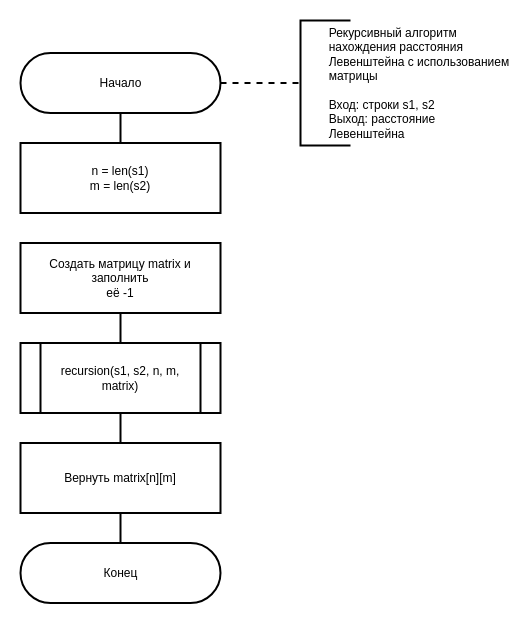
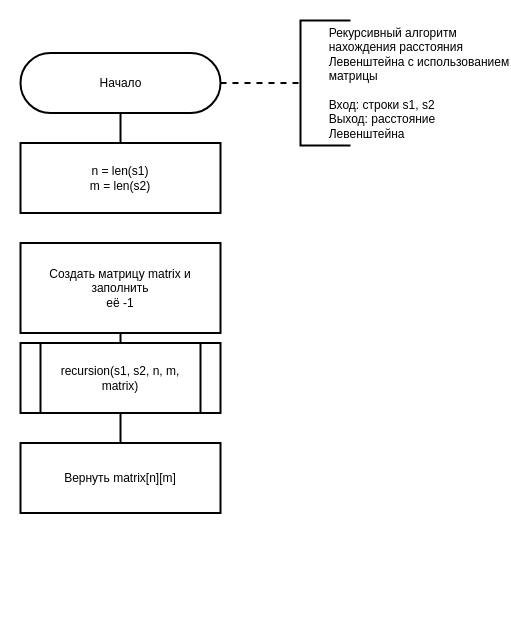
  <mxCell id="0" />
  <mxCell id="1" parent="0" />
  <mxCell id="2" style="edgeStyle=orthogonalEdgeStyle;rounded=0;orthogonalLoop=1;jettySize=auto;html=1;entryX=0;entryY=0.5;entryDx=0;entryDy=0;entryPerimeter=0;endArrow=none;endFill=0;strokeWidth=2;dashed=1;exitX=1;exitY=0.5;exitDx=0;exitDy=0;exitPerimeter=0;" edge="1" parent="1" source="4" target="6"><mxGeometry relative="1" as="geometry"><mxPoint x="270" y="152.5" as="sourcePoint" /><Array as="points"><mxPoint x="240" y="82.5" /><mxPoint x="240" y="82.5" /></Array></mxGeometry></mxCell>
  <mxCell id="3" style="edgeStyle=orthogonalEdgeStyle;rounded=0;orthogonalLoop=1;jettySize=auto;html=1;exitX=0.5;exitY=0.5;exitDx=0;exitDy=30;exitPerimeter=0;entryX=0.5;entryY=0;entryDx=0;entryDy=0;endArrow=none;endFill=0;strokeWidth=2;" edge="1" parent="1" source="4" target="7"><mxGeometry relative="1" as="geometry" /></mxCell>
  <mxCell id="4" value="&lt;font style=&quot;font-size: 12px&quot;&gt;Начало&lt;/font&gt;" style="html=1;dashed=0;whitespace=wrap;shape=mxgraph.dfd.start;strokeWidth=2;" vertex="1" parent="1"><mxGeometry x="20" y="52.5" width="200" height="60" as="geometry" /></mxCell>
  <mxCell id="5" style="edgeStyle=orthogonalEdgeStyle;rounded=0;orthogonalLoop=1;jettySize=auto;html=1;exitX=0.5;exitY=1;exitDx=0;exitDy=0;" edge="1" parent="1"><mxGeometry relative="1" as="geometry"><mxPoint x="70" y="202.5" as="sourcePoint" /><mxPoint x="70" y="202.5" as="targetPoint" /></mxGeometry></mxCell>
  <mxCell id="6" value="&lt;div&gt;&lt;span style=&quot;white-space: pre&quot;&gt;&#09;&lt;/span&gt;Рекурсивный алгоритм&lt;/div&gt;&lt;div&gt;&lt;span style=&quot;white-space: pre&quot;&gt;&#09;&lt;/span&gt;нахождения расстояния&lt;/div&gt;&lt;div&gt;&lt;span style=&quot;white-space: pre&quot;&gt;&#09;&lt;/span&gt;Левенштейна с использованием&lt;/div&gt;&lt;div&gt;&lt;span style=&quot;white-space: pre&quot;&gt;&#09;&lt;/span&gt;матрицы&lt;/div&gt;&lt;div&gt;&lt;span&gt;&lt;br&gt;&lt;/span&gt;&lt;/div&gt;&lt;span style=&quot;white-space: pre&quot;&gt;&#09;&lt;/span&gt;Вход: строки s1, s2&lt;br&gt;&lt;span style=&quot;white-space: pre&quot;&gt;&#09;&lt;/span&gt;Выход: расстояние &lt;br&gt;&lt;span style=&quot;white-space: pre&quot;&gt;&#09;&lt;/span&gt;Левенштейна" style="strokeWidth=2;html=1;shape=mxgraph.flowchart.annotation_1;align=left;pointerEvents=1;" vertex="1" parent="1"><mxGeometry x="300" y="20" width="50" height="125" as="geometry" /></mxCell>
  <mxCell id="7" value="&lt;font&gt;n = len(s1)&lt;br&gt;m = len(s2)&lt;br&gt;&lt;/font&gt;" style="rounded=0;whiteSpace=wrap;html=1;strokeWidth=2;" vertex="1" parent="1"><mxGeometry x="20" y="142.5" width="200" height="70" as="geometry" /></mxCell>
  <mxCell id="8" style="edgeStyle=orthogonalEdgeStyle;rounded=0;orthogonalLoop=1;jettySize=auto;html=1;exitX=0.5;exitY=1;exitDx=0;exitDy=0;entryX=0.5;entryY=0;entryDx=0;entryDy=0;endArrow=none;endFill=0;strokeWidth=2;" edge="1" parent="1" source="9"><mxGeometry relative="1" as="geometry"><mxPoint x="120" y="342.5" as="targetPoint" /></mxGeometry></mxCell>
- <mxCell id="9" value="&lt;font&gt;Создать матрицу matrix и заполнить&lt;br&gt;её -1&lt;br&gt;&lt;/font&gt;" style="rounded=0;whiteSpace=wrap;html=1;strokeWidth=2;" vertex="1" parent="1"><mxGeometry x="20" y="242.5" width="200" height="70" as="geometry" /></mxCell>
+ <mxCell id="9" value="&lt;font&gt;Создать матрицу matrix и заполнить&lt;br&gt;её -1&lt;br&gt;&lt;/font&gt;" style="rounded=0;whiteSpace=wrap;html=1;strokeWidth=2;" vertex="1" parent="1"><mxGeometry x="20" y="242.5" width="200" height="90" as="geometry" /></mxCell>
  <mxCell id="10" value="recursion(s1, s2, n, m, matrix)" style="shape=process;whiteSpace=wrap;html=1;backgroundOutline=1;strokeWidth=2;" vertex="1" parent="1"><mxGeometry x="20" y="342.5" width="200" height="70" as="geometry" /></mxCell>
- <mxCell id="11" value="&lt;font style=&quot;font-size: 12px&quot;&gt;Конец&lt;/font&gt;" style="html=1;dashed=0;whitespace=wrap;shape=mxgraph.dfd.start;strokeWidth=2;" vertex="1" parent="1"><mxGeometry x="20" y="542.5" width="200" height="60" as="geometry" /></mxCell>
  <mxCell id="12" style="edgeStyle=orthogonalEdgeStyle;rounded=0;orthogonalLoop=1;jettySize=auto;html=1;exitX=0.5;exitY=0;exitDx=0;exitDy=0;entryX=0.5;entryY=0;entryDx=0;entryDy=0;endArrow=none;endFill=0;strokeWidth=2;" edge="1" parent="1" target="14"><mxGeometry relative="1" as="geometry"><mxPoint x="120" y="412.5" as="sourcePoint" /></mxGeometry></mxCell>
- <mxCell id="13" style="edgeStyle=orthogonalEdgeStyle;rounded=0;orthogonalLoop=1;jettySize=auto;html=1;exitX=0.5;exitY=1;exitDx=0;exitDy=0;entryX=0.5;entryY=0.5;entryDx=0;entryDy=-30;entryPerimeter=0;endArrow=none;endFill=0;strokeWidth=2;" edge="1" parent="1" source="14" target="11"><mxGeometry relative="1" as="geometry" /></mxCell>
  <mxCell id="14" value="&lt;font style=&quot;font-size: 12px&quot;&gt;Вернуть matrix[n][m]&lt;br&gt;&lt;/font&gt;" style="rounded=0;whiteSpace=wrap;html=1;strokeWidth=2;" vertex="1" parent="1"><mxGeometry x="20" y="442.5" width="200" height="70" as="geometry" /></mxCell>
